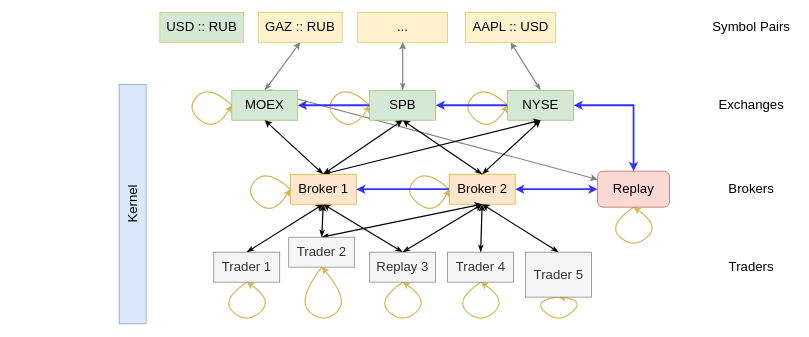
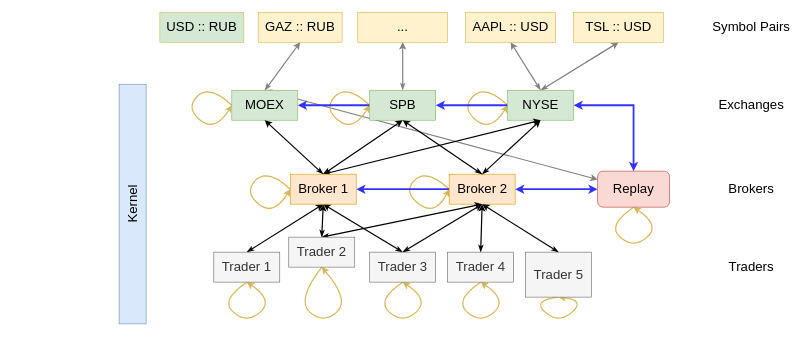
  <mxCell id="0" />
  <mxCell id="1" parent="0" />
  <mxCell id="2" value="" style="curved=1;endArrow=classic;html=1;rounded=0;strokeColor=#d6b656;exitX=0.5;exitY=1;exitDx=0;exitDy=0;strokeWidth=2;entryX=0.5;entryY=1;entryDx=0;entryDy=0;fillColor=#fff2cc;gradientColor=#ffd966;" parent="1" source="48" target="48" edge="1"><mxGeometry width="50" height="50" relative="1" as="geometry"><mxPoint x="746" y="540" as="sourcePoint" /><mxPoint x="426" y="480" as="targetPoint" /><Array as="points"><mxPoint x="366" y="500" /><mxPoint x="411" y="540" /><mxPoint x="456" y="500" /></Array></mxGeometry></mxCell>
  <mxCell id="3" value="" style="curved=1;endArrow=classic;html=1;rounded=0;strokeColor=#d6b656;exitX=0.5;exitY=1;exitDx=0;exitDy=0;strokeWidth=2;entryX=0.5;entryY=1;entryDx=0;entryDy=0;fillColor=#fff2cc;gradientColor=#ffd966;" parent="1" source="49" target="49" edge="1"><mxGeometry width="50" height="50" relative="1" as="geometry"><mxPoint x="538.5" y="470" as="sourcePoint" /><mxPoint x="526" y="480" as="targetPoint" /><Array as="points"><mxPoint x="493.5" y="500" /><mxPoint x="538.5" y="540" /><mxPoint x="583.5" y="500" /></Array></mxGeometry></mxCell>
  <mxCell id="4" value="" style="curved=1;endArrow=classic;html=1;rounded=0;strokeColor=#d6b656;exitX=0.5;exitY=1;exitDx=0;exitDy=0;strokeWidth=2;entryX=0.5;entryY=1;entryDx=0;entryDy=0;fillColor=#fff2cc;gradientColor=#ffd966;" parent="1" source="50" target="50" edge="1"><mxGeometry width="50" height="50" relative="1" as="geometry"><mxPoint x="673.5" y="470" as="sourcePoint" /><mxPoint x="686" y="480" as="targetPoint" /><Array as="points"><mxPoint x="626" y="500" /><mxPoint x="671" y="540" /><mxPoint x="716" y="500" /></Array></mxGeometry></mxCell>
  <mxCell id="5" value="" style="curved=1;endArrow=classic;html=1;rounded=0;strokeColor=#d6b656;strokeWidth=2;exitX=0.5;exitY=1;exitDx=0;exitDy=0;entryX=0.5;entryY=1;entryDx=0;entryDy=0;fillColor=#fff2cc;gradientColor=#ffd966;" parent="1" source="51" target="51" edge="1"><mxGeometry width="50" height="50" relative="1" as="geometry"><mxPoint x="801" y="480" as="sourcePoint" /><mxPoint x="826" y="480" as="targetPoint" /><Array as="points"><mxPoint x="756" y="500" /><mxPoint x="801" y="540" /><mxPoint x="846" y="500" /></Array></mxGeometry></mxCell>
  <mxCell id="6" value="" style="curved=1;endArrow=classic;html=1;rounded=0;strokeColor=#d6b656;strokeWidth=2;exitX=0.5;exitY=1;exitDx=0;exitDy=0;entryX=0.5;entryY=1;entryDx=0;entryDy=0;fillColor=#fff2cc;gradientColor=#ffd966;" parent="1" source="52" target="52" edge="1"><mxGeometry width="50" height="50" relative="1" as="geometry"><mxPoint x="946" y="480" as="sourcePoint" /><mxPoint x="1016" y="480" as="targetPoint" /><Array as="points"><mxPoint x="886" y="500" /><mxPoint x="931" y="540" /><mxPoint x="976" y="500" /></Array></mxGeometry></mxCell>
+ <mxCell id="7" value="" style="endArrow=classic;html=1;rounded=0;fontFamily=Helvetica;fontSize=22;entryX=0.5;entryY=1;entryDx=0;entryDy=0;startArrow=classicThin;startFill=1;strokeWidth=2;exitX=0.5;exitY=0;exitDx=0;exitDy=0;strokeColor=#808080;" parent="1" source="25" target="27" edge="1"><mxGeometry width="50" height="50" relative="1" as="geometry"><mxPoint x="1071" y="160" as="sourcePoint" /><mxPoint x="976" y="80" as="targetPoint" /></mxGeometry></mxCell>
  <mxCell id="8" value="" style="endArrow=classic;html=1;rounded=0;fontFamily=Helvetica;fontSize=22;startArrow=classicThin;startFill=1;strokeWidth=2;exitX=0.5;exitY=0;exitDx=0;exitDy=0;entryX=0.5;entryY=1;entryDx=0;entryDy=0;strokeColor=#808080;" parent="1" source="25" target="26" edge="1"><mxGeometry width="50" height="50" relative="1" as="geometry"><mxPoint x="936" y="150" as="sourcePoint" /><mxPoint x="856" y="120" as="targetPoint" /></mxGeometry></mxCell>
  <mxCell id="9" value="" style="endArrow=classic;html=1;rounded=0;fontFamily=Helvetica;fontSize=22;entryX=0.5;entryY=1;entryDx=0;entryDy=0;startArrow=classicThin;startFill=1;strokeWidth=2;exitX=0.5;exitY=0;exitDx=0;exitDy=0;strokeColor=#808080;" parent="1" source="28" target="29" edge="1"><mxGeometry width="50" height="50" relative="1" as="geometry"><mxPoint x="576" y="150" as="sourcePoint" /><mxPoint x="666" y="70" as="targetPoint" /></mxGeometry></mxCell>
  <mxCell id="10" value="" style="endArrow=classic;html=1;rounded=0;fontFamily=Helvetica;fontSize=22;startArrow=classicThin;startFill=1;strokeWidth=2;exitX=0.5;exitY=0;exitDx=0;exitDy=0;strokeColor=#808080;" parent="1" source="24" target="53" edge="1"><mxGeometry width="50" height="50" relative="1" as="geometry"><mxPoint x="396" y="100" as="sourcePoint" /><mxPoint x="616" y="270" as="targetPoint" /></mxGeometry></mxCell>
  <mxCell id="11" value="" style="endArrow=classic;html=1;rounded=0;fontFamily=Helvetica;fontSize=22;entryX=0.5;entryY=1;entryDx=0;entryDy=0;startArrow=classicThin;startFill=1;strokeWidth=2;exitX=0.5;exitY=0;exitDx=0;exitDy=0;strokeColor=#808080;" parent="1" source="24" target="23" edge="1"><mxGeometry width="50" height="50" relative="1" as="geometry"><mxPoint x="491" y="150" as="sourcePoint" /><mxPoint x="416" y="70" as="targetPoint" /></mxGeometry></mxCell>
  <mxCell id="12" value="" style="curved=1;endArrow=classic;html=1;rounded=0;strokeColor=#d6b656;strokeWidth=2;exitX=0;exitY=0.5;exitDx=0;exitDy=0;entryX=0;entryY=0.5;entryDx=0;entryDy=0;fillColor=#fff2cc;gradientColor=#ffd966;" parent="1" source="24" target="24" edge="1"><mxGeometry width="50" height="50" relative="1" as="geometry"><mxPoint x="376" y="150" as="sourcePoint" /><mxPoint x="386" y="230" as="targetPoint" /><Array as="points"><mxPoint x="348.5" y="140" /><mxPoint x="308.5" y="180" /><mxPoint x="358.5" y="220" /></Array></mxGeometry></mxCell>
  <mxCell id="13" value="" style="curved=1;endArrow=classic;html=1;rounded=0;strokeColor=#d6b656;strokeWidth=2;exitX=0;exitY=0.5;exitDx=0;exitDy=0;entryX=0;entryY=0.5;entryDx=0;entryDy=0;fillColor=#fff2cc;gradientColor=#ffd966;" parent="1" source="28" target="28" edge="1"><mxGeometry width="50" height="50" relative="1" as="geometry"><mxPoint x="616" y="130" as="sourcePoint" /><mxPoint x="616" y="210" as="targetPoint" /><Array as="points"><mxPoint x="578.5" y="140" /><mxPoint x="538.5" y="180" /><mxPoint x="588.5" y="220" /></Array></mxGeometry></mxCell>
  <mxCell id="14" value="" style="endArrow=classic;html=1;rounded=0;strokeColor=#3333FF;strokeWidth=3;entryX=1;entryY=0.5;entryDx=0;entryDy=0;exitX=0;exitY=0.5;exitDx=0;exitDy=0;" parent="1" source="28" target="24" edge="1"><mxGeometry width="50" height="50" relative="1" as="geometry"><mxPoint x="576" y="200" as="sourcePoint" /><mxPoint x="526" y="210" as="targetPoint" /></mxGeometry></mxCell>
  <mxCell id="15" value="" style="curved=1;endArrow=classic;html=1;rounded=0;strokeColor=#d6b656;strokeWidth=2;exitX=0;exitY=0.5;exitDx=0;exitDy=0;entryX=0;entryY=0.5;entryDx=0;entryDy=0;fillColor=#fff2cc;gradientColor=#ffd966;" parent="1" source="25" target="25" edge="1"><mxGeometry width="50" height="50" relative="1" as="geometry"><mxPoint x="836" y="130" as="sourcePoint" /><mxPoint x="836" y="200" as="targetPoint" /><Array as="points"><mxPoint x="808.5" y="140" /><mxPoint x="768.5" y="180" /><mxPoint x="818.5" y="220" /></Array></mxGeometry></mxCell>
  <mxCell id="16" value="" style="endArrow=classic;html=1;rounded=0;strokeColor=#3333FF;strokeWidth=3;entryX=1;entryY=0.5;entryDx=0;entryDy=0;exitX=0;exitY=0.5;exitDx=0;exitDy=0;" parent="1" source="25" target="28" edge="1"><mxGeometry width="50" height="50" relative="1" as="geometry"><mxPoint x="786" y="330" as="sourcePoint" /><mxPoint x="836" y="280" as="targetPoint" /></mxGeometry></mxCell>
  <mxCell id="17" value="" style="edgeStyle=segmentEdgeStyle;endArrow=classic;html=1;rounded=0;exitX=0.5;exitY=0;exitDx=0;exitDy=0;entryX=1;entryY=0.5;entryDx=0;entryDy=0;strokeColor=#3333FF;strokeWidth=3;startArrow=classic;startFill=1;" parent="1" source="53" target="25" edge="1"><mxGeometry width="50" height="50" relative="1" as="geometry"><mxPoint x="1056" y="220" as="sourcePoint" /><mxPoint x="966" y="180" as="targetPoint" /><Array as="points"><mxPoint x="1056" y="175" /></Array></mxGeometry></mxCell>
  <mxCell id="18" value="" style="endArrow=classic;html=1;rounded=0;strokeColor=#3333FF;strokeWidth=3;entryX=1;entryY=0.5;entryDx=0;entryDy=0;exitX=0;exitY=0.5;exitDx=0;exitDy=0;startArrow=classic;startFill=1;" edge="1" parent="1" source="53" target="30"><mxGeometry width="50" height="50" relative="1" as="geometry"><mxPoint x="991" y="317.32" as="sourcePoint" /><mxPoint x="871" y="317.32" as="targetPoint" /></mxGeometry></mxCell>
  <mxCell id="19" value="" style="curved=1;endArrow=classic;html=1;rounded=0;strokeColor=#d6b656;strokeWidth=2;exitX=0;exitY=0.5;exitDx=0;exitDy=0;entryX=0;entryY=0.5;entryDx=0;entryDy=0;fillColor=#fff2cc;gradientColor=#ffd966;" parent="1" source="30" target="30" edge="1"><mxGeometry width="50" height="50" relative="1" as="geometry"><mxPoint x="726" y="310" as="sourcePoint" /><mxPoint x="736" y="340" as="targetPoint" /><Array as="points"><mxPoint x="711" y="280" /><mxPoint x="671" y="320" /><mxPoint x="726" y="360" /></Array></mxGeometry></mxCell>
  <mxCell id="20" value="" style="endArrow=classic;html=1;rounded=0;strokeColor=#3333FF;strokeWidth=3;entryX=1;entryY=0.5;entryDx=0;entryDy=0;exitX=0;exitY=0.5;exitDx=0;exitDy=0;" edge="1" parent="1" source="30" target="55"><mxGeometry width="50" height="50" relative="1" as="geometry"><mxPoint x="776" y="280" as="sourcePoint" /><mxPoint x="656" y="280" as="targetPoint" /></mxGeometry></mxCell>
  <mxCell id="21" value="Kernel" style="rounded=0;whiteSpace=wrap;html=1;fontStyle=0;fontSize=22;rotation=-90;fontFamily=Helvetica;fillColor=#dae8fc;strokeColor=#6c8ebf;" parent="1" vertex="1"><mxGeometry x="20.82" y="317.32" width="399.63" height="45" as="geometry" /></mxCell>
  <mxCell id="22" value="USD :: RUB" style="rounded=0;whiteSpace=wrap;html=1;fontFamily=Helvetica;fontSize=22;fillColor=#d5e8d4;strokeColor=#d6b656;" parent="1" vertex="1"><mxGeometry x="266" y="20" width="140" height="50" as="geometry" /></mxCell>
  <mxCell id="23" value="GAZ :: RUB" style="rounded=0;whiteSpace=wrap;html=1;fontFamily=Helvetica;fontSize=22;fillColor=#fff2cc;strokeColor=#d6b656;" parent="1" vertex="1"><mxGeometry x="430" y="20" width="140" height="50" as="geometry" /></mxCell>
  <mxCell id="24" value="MOEX" style="rounded=0;whiteSpace=wrap;html=1;fontFamily=Helvetica;fontSize=22;fillColor=#d5e8d4;strokeColor=#82b366;" parent="1" vertex="1"><mxGeometry x="386" y="150" width="110" height="50" as="geometry" /></mxCell>
  <mxCell id="25" value="NYSE" style="rounded=0;whiteSpace=wrap;html=1;fontFamily=Helvetica;fontSize=22;fillColor=#d5e8d4;strokeColor=#82b366;" parent="1" vertex="1"><mxGeometry x="846" y="150" width="110" height="50" as="geometry" /></mxCell>
  <mxCell id="26" value="AAPL :: USD" style="rounded=0;whiteSpace=wrap;html=1;fontFamily=Helvetica;fontSize=22;fillColor=#fff2cc;strokeColor=#d6b656;" parent="1" vertex="1"><mxGeometry x="776" y="20" width="150" height="50" as="geometry" /></mxCell>
+ <mxCell id="27" value="TSL :: USD" style="rounded=0;whiteSpace=wrap;html=1;fontFamily=Helvetica;fontSize=22;fillColor=#fff2cc;strokeColor=#d6b656;" parent="1" vertex="1"><mxGeometry x="956" y="20" width="150" height="50" as="geometry" /></mxCell>
  <mxCell id="28" value="SPB" style="rounded=0;whiteSpace=wrap;html=1;fontFamily=Helvetica;fontSize=22;fillColor=#d5e8d4;strokeColor=#82b366;" parent="1" vertex="1"><mxGeometry x="616" y="150" width="110" height="50" as="geometry" /></mxCell>
  <mxCell id="29" value="..." style="rounded=0;whiteSpace=wrap;html=1;fontFamily=Helvetica;fontSize=22;fillColor=#fff2cc;strokeColor=#d6b656;" parent="1" vertex="1"><mxGeometry x="596" y="20" width="150" height="50" as="geometry" /></mxCell>
  <mxCell id="30" value="Broker 2" style="rounded=0;whiteSpace=wrap;html=1;fontFamily=Helvetica;fontSize=22;fillColor=#ffe6cc;strokeColor=#d79b00;" parent="1" vertex="1"><mxGeometry x="748.5" y="290" width="110" height="50" as="geometry" /></mxCell>
  <mxCell id="31" value="" style="endArrow=classic;html=1;rounded=0;fontFamily=Helvetica;fontSize=22;entryX=0.5;entryY=1;entryDx=0;entryDy=0;startArrow=classicThin;startFill=1;strokeWidth=2;exitX=0.5;exitY=0;exitDx=0;exitDy=0;" parent="1" source="55" target="24" edge="1"><mxGeometry width="50" height="50" relative="1" as="geometry"><mxPoint x="486" y="290" as="sourcePoint" /><mxPoint x="576" y="210" as="targetPoint" /></mxGeometry></mxCell>
  <mxCell id="32" value="" style="endArrow=classic;html=1;rounded=0;fontFamily=Helvetica;fontSize=22;entryX=0.5;entryY=1;entryDx=0;entryDy=0;startArrow=classicThin;startFill=1;strokeWidth=2;exitX=0.5;exitY=0;exitDx=0;exitDy=0;" parent="1" source="55" target="28" edge="1"><mxGeometry width="50" height="50" relative="1" as="geometry"><mxPoint x="666" y="317.5" as="sourcePoint" /><mxPoint x="576" y="227.5" as="targetPoint" /></mxGeometry></mxCell>
  <mxCell id="33" value="" style="endArrow=classic;html=1;rounded=0;fontFamily=Helvetica;fontSize=22;entryX=0.5;entryY=1;entryDx=0;entryDy=0;startArrow=classicThin;startFill=1;strokeWidth=2;exitX=0.5;exitY=0;exitDx=0;exitDy=0;" parent="1" source="55" target="25" edge="1"><mxGeometry width="50" height="50" relative="1" as="geometry"><mxPoint x="681" y="340" as="sourcePoint" /><mxPoint x="681" y="210" as="targetPoint" /></mxGeometry></mxCell>
  <mxCell id="34" value="" style="endArrow=classic;html=1;rounded=0;fontFamily=Helvetica;fontSize=22;startArrow=classicThin;startFill=1;strokeWidth=2;exitX=0.5;exitY=0;exitDx=0;exitDy=0;entryX=0.5;entryY=1;entryDx=0;entryDy=0;" parent="1" source="30" target="25" edge="1"><mxGeometry width="50" height="50" relative="1" as="geometry"><mxPoint x="541" y="300" as="sourcePoint" /><mxPoint x="956" y="250" as="targetPoint" /></mxGeometry></mxCell>
  <mxCell id="35" value="" style="endArrow=classic;html=1;rounded=0;fontFamily=Helvetica;fontSize=22;startArrow=classicThin;startFill=1;strokeWidth=2;entryX=0.5;entryY=1;entryDx=0;entryDy=0;exitX=0.5;exitY=0;exitDx=0;exitDy=0;" parent="1" source="30" target="28" edge="1"><mxGeometry width="50" height="50" relative="1" as="geometry"><mxPoint x="806" y="260" as="sourcePoint" /><mxPoint x="956" y="210" as="targetPoint" /></mxGeometry></mxCell>
  <mxCell id="36" value="" style="endArrow=classic;html=1;rounded=0;fontFamily=Helvetica;fontSize=22;entryX=0.5;entryY=1;entryDx=0;entryDy=0;startArrow=classicThin;startFill=1;strokeWidth=2;exitX=0.5;exitY=0;exitDx=0;exitDy=0;" parent="1" source="48" target="55" edge="1"><mxGeometry width="50" height="50" relative="1" as="geometry"><mxPoint x="541" y="300" as="sourcePoint" /><mxPoint x="406" y="210" as="targetPoint" /></mxGeometry></mxCell>
  <mxCell id="37" value="" style="endArrow=classic;html=1;rounded=0;fontFamily=Helvetica;fontSize=22;startArrow=classicThin;startFill=1;strokeWidth=2;exitX=0.5;exitY=0;exitDx=0;exitDy=0;entryX=0.5;entryY=1;entryDx=0;entryDy=0;" parent="1" source="49" target="55" edge="1"><mxGeometry width="50" height="50" relative="1" as="geometry"><mxPoint x="411" y="430" as="sourcePoint" /><mxPoint x="526" y="350" as="targetPoint" /></mxGeometry></mxCell>
  <mxCell id="38" value="" style="endArrow=classic;html=1;rounded=0;fontFamily=Helvetica;fontSize=22;startArrow=classicThin;startFill=1;strokeWidth=2;entryX=0.5;entryY=1;entryDx=0;entryDy=0;exitX=0.5;exitY=0;exitDx=0;exitDy=0;" parent="1" source="49" target="30" edge="1"><mxGeometry width="50" height="50" relative="1" as="geometry"><mxPoint x="576" y="390" as="sourcePoint" /><mxPoint x="530.5" y="340" as="targetPoint" /></mxGeometry></mxCell>
  <mxCell id="39" value="" style="endArrow=classic;html=1;rounded=0;fontFamily=Helvetica;fontSize=22;startArrow=classicThin;startFill=1;strokeWidth=2;entryX=0.5;entryY=1;entryDx=0;entryDy=0;exitX=0.5;exitY=0;exitDx=0;exitDy=0;" parent="1" source="50" target="55" edge="1"><mxGeometry width="50" height="50" relative="1" as="geometry"><mxPoint x="541" y="430" as="sourcePoint" /><mxPoint x="811" y="350" as="targetPoint" /></mxGeometry></mxCell>
  <mxCell id="40" value="" style="endArrow=classic;html=1;rounded=0;fontFamily=Helvetica;fontSize=22;startArrow=classicThin;startFill=1;strokeWidth=2;entryX=0.5;entryY=1;entryDx=0;entryDy=0;exitX=0.5;exitY=0;exitDx=0;exitDy=0;" parent="1" source="50" target="30" edge="1"><mxGeometry width="50" height="50" relative="1" as="geometry"><mxPoint x="696" y="620" as="sourcePoint" /><mxPoint x="566" y="540" as="targetPoint" /></mxGeometry></mxCell>
  <mxCell id="41" value="" style="endArrow=classic;html=1;rounded=0;fontFamily=Helvetica;fontSize=22;startArrow=classicThin;startFill=1;strokeWidth=2;entryX=0.5;entryY=1;entryDx=0;entryDy=0;exitX=0.5;exitY=0;exitDx=0;exitDy=0;" parent="1" source="51" target="30" edge="1"><mxGeometry width="50" height="50" relative="1" as="geometry"><mxPoint x="791" y="595" as="sourcePoint" /><mxPoint x="931" y="515" as="targetPoint" /></mxGeometry></mxCell>
  <mxCell id="42" value="" style="endArrow=classic;html=1;rounded=0;fontFamily=Helvetica;fontSize=22;startArrow=classicThin;startFill=1;strokeWidth=2;exitX=0.5;exitY=0;exitDx=0;exitDy=0;entryX=0.5;entryY=1;entryDx=0;entryDy=0;" parent="1" source="52" target="30" edge="1"><mxGeometry width="50" height="50" relative="1" as="geometry"><mxPoint x="801" y="430" as="sourcePoint" /><mxPoint x="836" y="370" as="targetPoint" /></mxGeometry></mxCell>
  <mxCell id="43" value="Symbol Pairs" style="text;html=1;align=center;verticalAlign=middle;resizable=0;points=[];autosize=1;strokeColor=none;fillColor=none;fontSize=22;" parent="1" vertex="1"><mxGeometry x="1177" y="30" width="150" height="30" as="geometry" /></mxCell>
  <mxCell id="44" value="Exchanges" style="text;html=1;align=center;verticalAlign=middle;resizable=0;points=[];autosize=1;strokeColor=none;fillColor=none;fontSize=22;" parent="1" vertex="1"><mxGeometry x="1192" y="160" width="120" height="30" as="geometry" /></mxCell>
  <mxCell id="45" value="Brokers" style="text;html=1;align=center;verticalAlign=middle;resizable=0;points=[];autosize=1;strokeColor=none;fillColor=none;fontSize=22;" parent="1" vertex="1"><mxGeometry x="1207" y="300" width="90" height="30" as="geometry" /></mxCell>
  <mxCell id="46" value="Traders" style="text;html=1;align=center;verticalAlign=middle;resizable=0;points=[];autosize=1;strokeColor=none;fillColor=none;fontSize=22;" parent="1" vertex="1"><mxGeometry x="1207" y="430" width="90" height="30" as="geometry" /></mxCell>
  <mxCell id="47" value="" style="curved=1;endArrow=classic;html=1;rounded=0;strokeColor=#d6b656;strokeWidth=2;exitX=0.5;exitY=1;exitDx=0;exitDy=0;entryX=0.5;entryY=1;entryDx=0;entryDy=0;fillColor=#fff2cc;gradientColor=#ffd966;" parent="1" source="53" target="53" edge="1"><mxGeometry width="50" height="50" relative="1" as="geometry"><mxPoint x="1056" y="360" as="sourcePoint" /><mxPoint x="1106" y="360" as="targetPoint" /><Array as="points"><mxPoint x="1011" y="375" /><mxPoint x="1056" y="415" /><mxPoint x="1101" y="375" /></Array></mxGeometry></mxCell>
  <mxCell id="48" value="Trader 1" style="rounded=0;whiteSpace=wrap;html=1;fontFamily=Helvetica;fontSize=22;fillColor=#f5f5f5;strokeColor=#666666;fontColor=#333333;" parent="1" vertex="1"><mxGeometry x="356" y="420" width="110" height="50" as="geometry" /></mxCell>
  <mxCell id="49" value="Trader 2" style="rounded=0;whiteSpace=wrap;html=1;fontFamily=Helvetica;fontSize=22;fillColor=#f5f5f5;strokeColor=#666666;fontColor=#333333;" parent="1" vertex="1"><mxGeometry x="481" y="395" width="110" height="50" as="geometry" /></mxCell>
- <mxCell id="50" value="Replay 3" style="rounded=0;whiteSpace=wrap;html=1;fontFamily=Helvetica;fontSize=22;fillColor=#f5f5f5;strokeColor=#666666;fontColor=#333333;" parent="1" vertex="1"><mxGeometry x="616" y="420" width="110" height="50" as="geometry" /></mxCell>
+ <mxCell id="50" value="Trader 3" style="rounded=0;whiteSpace=wrap;html=1;fontFamily=Helvetica;fontSize=22;fillColor=#f5f5f5;strokeColor=#666666;fontColor=#333333;" parent="1" vertex="1"><mxGeometry x="616" y="420" width="110" height="50" as="geometry" /></mxCell>
  <mxCell id="51" value="Trader 4" style="rounded=0;whiteSpace=wrap;html=1;fontFamily=Helvetica;fontSize=22;fillColor=#f5f5f5;strokeColor=#666666;fontColor=#333333;" parent="1" vertex="1"><mxGeometry x="746" y="420" width="110" height="50" as="geometry" /></mxCell>
  <mxCell id="52" value="Trader 5" style="rounded=0;whiteSpace=wrap;html=1;fontFamily=Helvetica;fontSize=22;fillColor=#f5f5f5;strokeColor=#666666;fontColor=#333333;" parent="1" vertex="1"><mxGeometry x="876" y="420" width="110" height="75" as="geometry" /></mxCell>
  <mxCell id="53" value="Replay" style="rounded=1;whiteSpace=wrap;html=1;fontSize=22;fillColor=#fad9d5;strokeColor=#ae4132;" parent="1" vertex="1"><mxGeometry x="996" y="285" width="120" height="60" as="geometry" /></mxCell>
  <mxCell id="54" value="" style="curved=1;endArrow=classic;html=1;rounded=0;strokeColor=#d6b656;strokeWidth=2;exitX=0;exitY=0.5;exitDx=0;exitDy=0;entryX=0;entryY=0.5;entryDx=0;entryDy=0;fillColor=#fff2cc;gradientColor=#ffd966;" parent="1" source="55" target="55" edge="1"><mxGeometry width="50" height="50" relative="1" as="geometry"><mxPoint x="476" y="280" as="sourcePoint" /><mxPoint x="476" y="360" as="targetPoint" /><Array as="points"><mxPoint x="446" y="280" /><mxPoint x="406" y="320" /><mxPoint x="456" y="360" /></Array></mxGeometry></mxCell>
  <mxCell id="55" value="Broker 1" style="rounded=0;whiteSpace=wrap;html=1;fontFamily=Helvetica;fontSize=22;fillColor=#ffe6cc;strokeColor=#d79b00;" parent="1" vertex="1"><mxGeometry x="483.5" y="290" width="110" height="50" as="geometry" /></mxCell>
